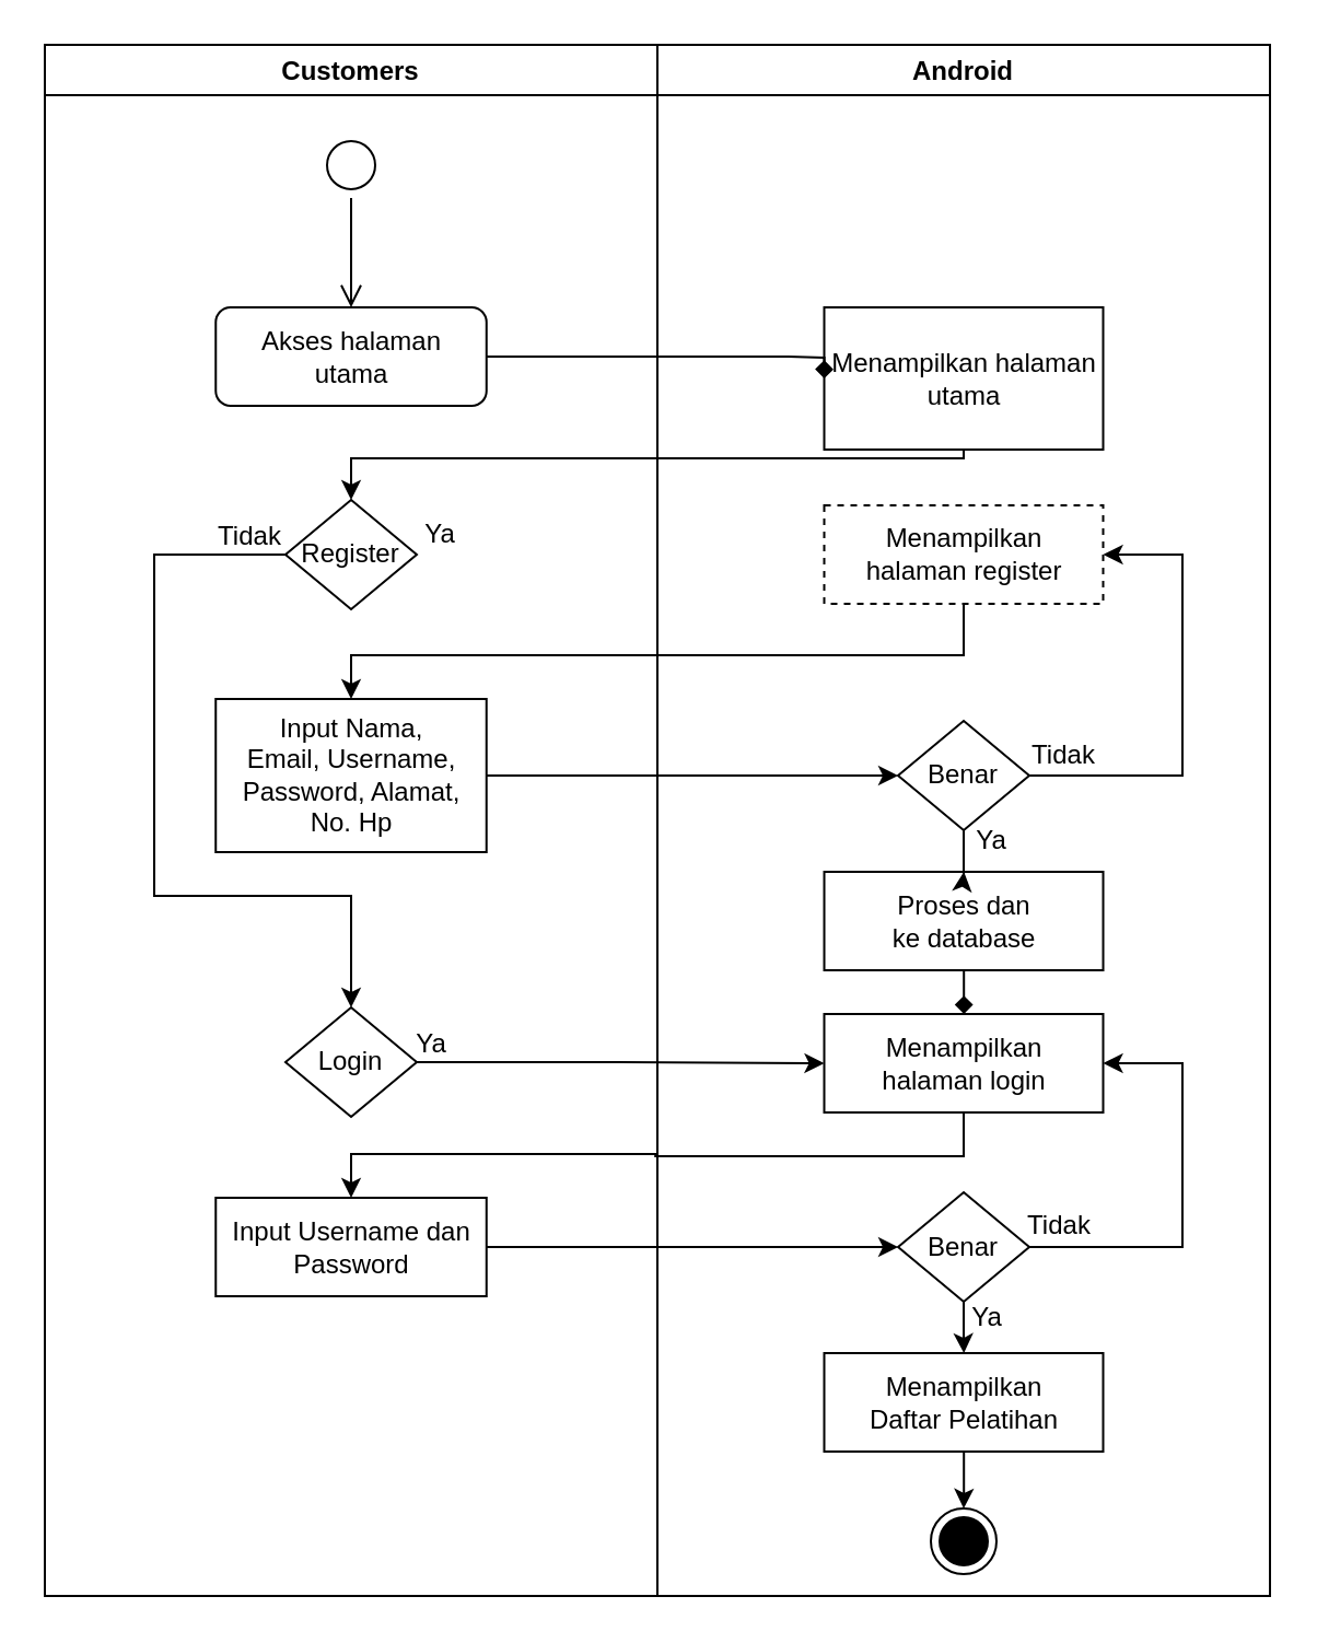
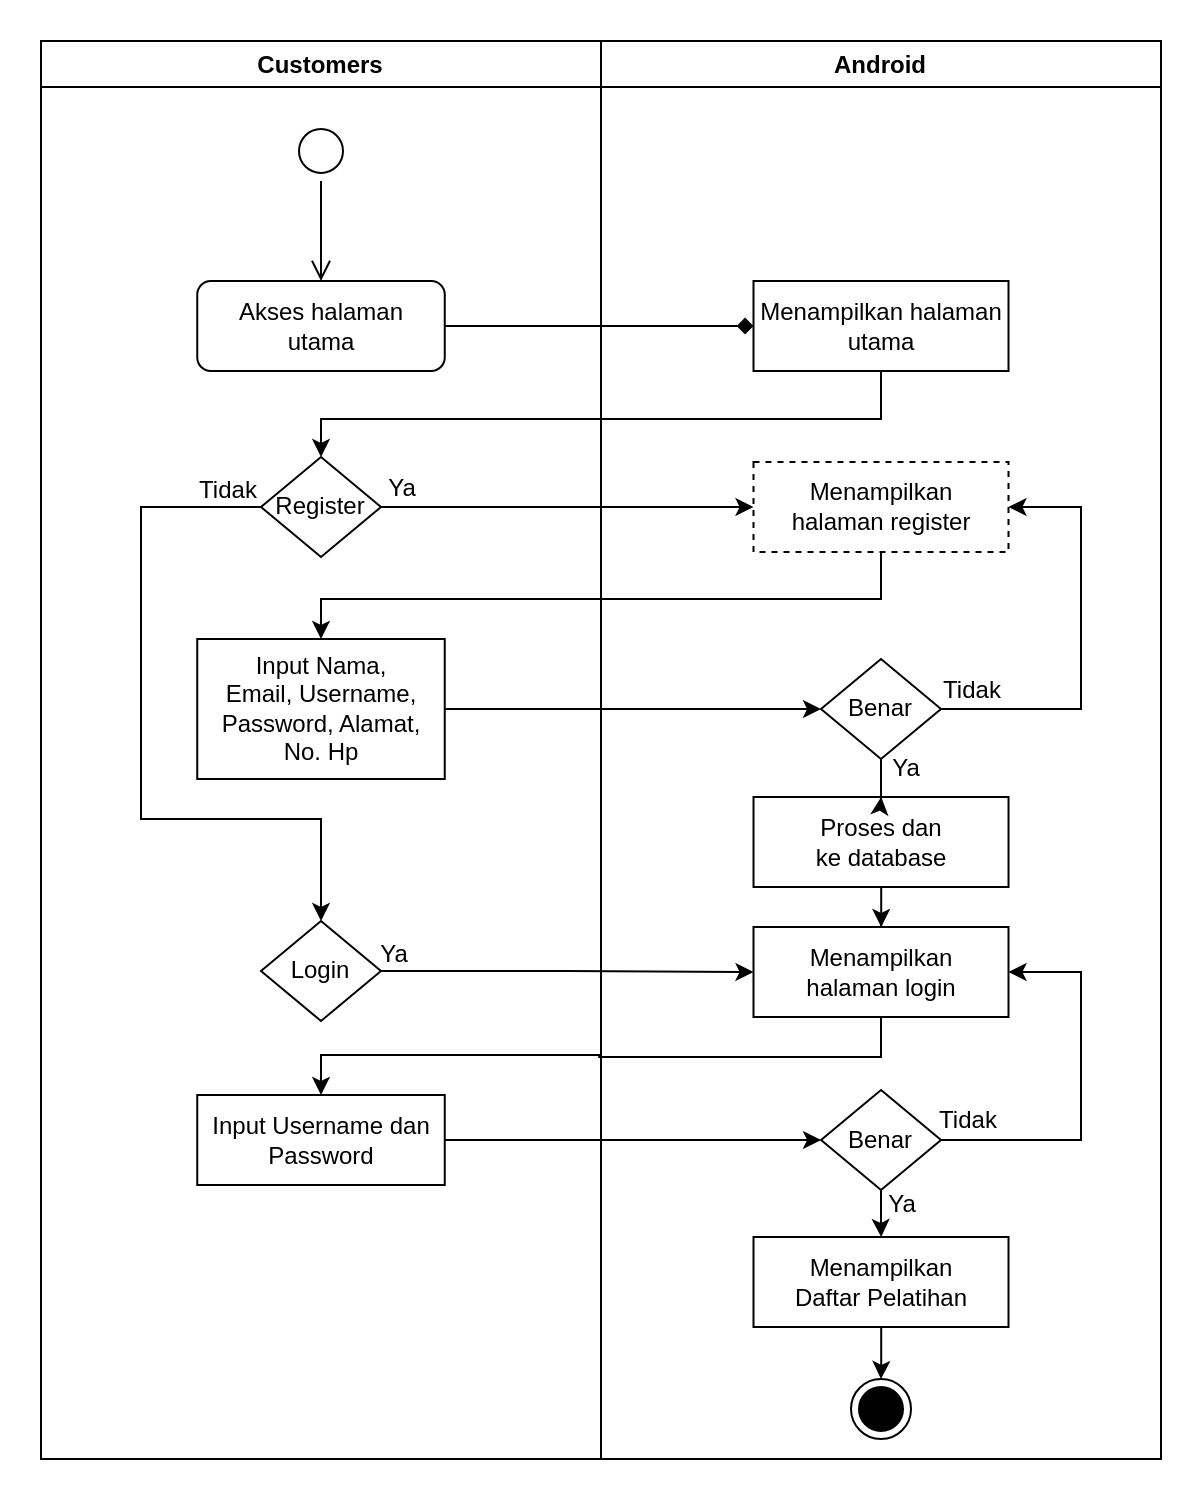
  <mxCell id="0" />
  <mxCell id="1" parent="0" />
  <mxCell id="2" style="edgeStyle=orthogonalEdgeStyle;rounded=0;orthogonalLoop=1;jettySize=auto;html=1;exitX=1;exitY=0.5;exitDx=0;exitDy=0;entryX=0;entryY=0.5;entryDx=0;entryDy=0;" parent="1" edge="1"><mxGeometry relative="1" as="geometry"><mxPoint x="406.25" y="512.5" as="targetPoint" /></mxGeometry></mxCell>
  <mxCell id="3" style="edgeStyle=orthogonalEdgeStyle;rounded=0;orthogonalLoop=1;jettySize=auto;html=1;exitX=1;exitY=0.5;exitDx=0;exitDy=0;entryX=0;entryY=0.5;entryDx=0;entryDy=0;" parent="1" edge="1"><mxGeometry relative="1" as="geometry"><mxPoint x="251.87" y="709.5" as="sourcePoint" /></mxGeometry></mxCell>
  <mxCell id="4" value="Android" style="swimlane;fillColor=none;" vertex="1" parent="1"><mxGeometry x="300" y="20" width="280" height="709" as="geometry" /></mxCell>
- <mxCell id="5" value="Menampilkan halaman&lt;br&gt;utama" style="html=1;strokeColor=#000000;fillColor=default;" vertex="1" parent="4"><mxGeometry x="76.25" y="120" width="127.5" height="65" as="geometry" /></mxCell>
+ <mxCell id="5" value="Menampilkan halaman&lt;br&gt;utama" style="html=1;strokeColor=#000000;fillColor=default;" vertex="1" parent="4"><mxGeometry x="76.25" y="120" width="127.5" height="45" as="geometry" /></mxCell>
  <mxCell id="6" value="" style="ellipse;html=1;shape=endState;fillColor=#000000;strokeColor=#000000;" vertex="1" parent="4"><mxGeometry x="125" y="669" width="30" height="30" as="geometry" /></mxCell>
  <mxCell id="7" value="Menampilkan &lt;br&gt;halaman register" style="html=1;strokeColor=#000000;fillColor=default;dashed=1;" vertex="1" parent="4"><mxGeometry x="76.25" y="210.5" width="127.5" height="45" as="geometry" /></mxCell>
- <mxCell id="8" style="edgeStyle=orthogonalEdgeStyle;rounded=0;orthogonalLoop=1;jettySize=auto;html=1;endArrow=diamond;" edge="1" parent="4" source="9" target="10"><mxGeometry relative="1" as="geometry" /></mxCell>
+ <mxCell id="8" style="edgeStyle=orthogonalEdgeStyle;rounded=0;orthogonalLoop=1;jettySize=auto;html=1;" edge="1" parent="4" source="9" target="10"><mxGeometry relative="1" as="geometry" /></mxCell>
  <mxCell id="9" value="Proses dan&lt;br&gt;ke database" style="html=1;strokeColor=#000000;fillColor=default;" vertex="1" parent="4"><mxGeometry x="76.26" y="378" width="127.5" height="45" as="geometry" /></mxCell>
  <mxCell id="10" value="Menampilkan &lt;br&gt;halaman login" style="html=1;strokeColor=#000000;fillColor=default;" vertex="1" parent="4"><mxGeometry x="76.25" y="443" width="127.5" height="45" as="geometry" /></mxCell>
  <mxCell id="11" style="edgeStyle=orthogonalEdgeStyle;rounded=0;orthogonalLoop=1;jettySize=auto;html=1;exitX=0.5;exitY=1;exitDx=0;exitDy=0;" edge="1" parent="4" source="15" target="13"><mxGeometry relative="1" as="geometry"><mxPoint x="140.0" y="647" as="sourcePoint" /></mxGeometry></mxCell>
  <mxCell id="12" style="edgeStyle=orthogonalEdgeStyle;rounded=0;orthogonalLoop=1;jettySize=auto;html=1;entryX=0.5;entryY=0;entryDx=0;entryDy=0;" edge="1" parent="4" source="13" target="6"><mxGeometry relative="1" as="geometry" /></mxCell>
  <mxCell id="13" value="Menampilkan&lt;br&gt;Daftar Pelatihan" style="html=1;strokeColor=#000000;fillColor=default;" vertex="1" parent="4"><mxGeometry x="76.25" y="598" width="127.5" height="45" as="geometry" /></mxCell>
  <mxCell id="14" style="edgeStyle=orthogonalEdgeStyle;rounded=0;orthogonalLoop=1;jettySize=auto;html=1;entryX=1;entryY=0.5;entryDx=0;entryDy=0;exitX=1;exitY=0.5;exitDx=0;exitDy=0;" edge="1" parent="4" source="15" target="10"><mxGeometry relative="1" as="geometry"><mxPoint x="210" y="569" as="sourcePoint" /><Array as="points"><mxPoint x="170" y="549" /><mxPoint x="240" y="549" /><mxPoint x="240" y="466" /></Array></mxGeometry></mxCell>
  <mxCell id="15" value="Benar" style="rhombus;whiteSpace=wrap;html=1;" vertex="1" parent="4"><mxGeometry x="110.02" y="524.5" width="59.99" height="50" as="geometry" /></mxCell>
  <mxCell id="16" style="edgeStyle=orthogonalEdgeStyle;rounded=0;orthogonalLoop=1;jettySize=auto;html=1;entryX=1;entryY=0.5;entryDx=0;entryDy=0;exitX=1;exitY=0.5;exitDx=0;exitDy=0;" edge="1" parent="4" source="18" target="7"><mxGeometry relative="1" as="geometry"><Array as="points"><mxPoint x="240" y="334" /><mxPoint x="240" y="233" /></Array></mxGeometry></mxCell>
  <mxCell id="17" style="edgeStyle=orthogonalEdgeStyle;rounded=0;orthogonalLoop=1;jettySize=auto;html=1;" edge="1" parent="4" source="18" target="9"><mxGeometry relative="1" as="geometry" /></mxCell>
  <mxCell id="18" value="Benar" style="rhombus;whiteSpace=wrap;html=1;" vertex="1" parent="4"><mxGeometry x="110.0" y="309" width="59.99" height="50" as="geometry" /></mxCell>
  <mxCell id="19" value="Ya" style="text;html=1;strokeColor=none;fillColor=none;align=center;verticalAlign=middle;whiteSpace=wrap;rounded=0;" vertex="1" parent="4"><mxGeometry x="123" y="349" width="60" height="30" as="geometry" /></mxCell>
  <mxCell id="20" value="Ya" style="text;html=1;strokeColor=none;fillColor=none;align=center;verticalAlign=middle;whiteSpace=wrap;rounded=0;" vertex="1" parent="4"><mxGeometry x="120.99" y="567" width="60" height="30" as="geometry" /></mxCell>
  <mxCell id="21" value="Tidak" style="text;html=1;strokeColor=none;fillColor=none;align=center;verticalAlign=middle;whiteSpace=wrap;rounded=0;" vertex="1" parent="4"><mxGeometry x="155.99" y="310" width="60" height="30" as="geometry" /></mxCell>
  <mxCell id="22" value="Tidak" style="text;html=1;strokeColor=none;fillColor=none;align=center;verticalAlign=middle;whiteSpace=wrap;rounded=0;" vertex="1" parent="4"><mxGeometry x="154.01" y="525" width="60" height="30" as="geometry" /></mxCell>
  <mxCell id="23" value="Customers" style="swimlane;fillColor=none;startSize=23;" vertex="1" parent="1"><mxGeometry x="20" y="20" width="280" height="709" as="geometry" /></mxCell>
  <mxCell id="24" value="" style="ellipse;html=1;shape=startState;fillColor=default;strokeColor=#000000;" vertex="1" parent="23"><mxGeometry x="125" y="40" width="30" height="30" as="geometry" /></mxCell>
  <mxCell id="25" value="" style="edgeStyle=orthogonalEdgeStyle;html=1;verticalAlign=bottom;endArrow=open;endSize=8;strokeColor=#000000;rounded=0;" edge="1" parent="23" source="24"><mxGeometry relative="1" as="geometry"><mxPoint x="140" y="120" as="targetPoint" /></mxGeometry></mxCell>
  <mxCell id="26" value="Akses halaman&lt;br&gt;utama" style="html=1;strokeColor=#000000;fillColor=default;rounded=1;" vertex="1" parent="23"><mxGeometry x="78.13" y="120" width="123.75" height="45" as="geometry" /></mxCell>
  <mxCell id="27" style="edgeStyle=orthogonalEdgeStyle;rounded=0;orthogonalLoop=1;jettySize=auto;html=1;exitX=0;exitY=0.5;exitDx=0;exitDy=0;entryX=0.5;entryY=0;entryDx=0;entryDy=0;" edge="1" parent="23" source="28" target="30"><mxGeometry relative="1" as="geometry"><Array as="points"><mxPoint x="50" y="233" /><mxPoint x="50" y="389" /><mxPoint x="140" y="389" /></Array></mxGeometry></mxCell>
  <mxCell id="28" value="Register" style="rhombus;whiteSpace=wrap;html=1;" vertex="1" parent="23"><mxGeometry x="110" y="208" width="59.99" height="50" as="geometry" /></mxCell>
  <mxCell id="29" value="Input Nama,&lt;br&gt;Email, Username,&lt;br&gt;Password, Alamat,&lt;br&gt;No. Hp" style="html=1;strokeColor=#000000;fillColor=default;" vertex="1" parent="23"><mxGeometry x="78.12" y="299" width="123.75" height="70" as="geometry" /></mxCell>
  <mxCell id="30" value="Login" style="rhombus;whiteSpace=wrap;html=1;" vertex="1" parent="23"><mxGeometry x="110.0" y="440" width="59.99" height="50" as="geometry" /></mxCell>
  <mxCell id="31" value="Input Username dan&lt;br&gt;Password" style="html=1;strokeColor=#000000;fillColor=default;" vertex="1" parent="23"><mxGeometry x="78.13" y="527" width="123.75" height="45" as="geometry" /></mxCell>
  <mxCell id="32" value="Ya" style="text;html=1;strokeColor=none;fillColor=none;align=center;verticalAlign=middle;whiteSpace=wrap;rounded=0;" vertex="1" parent="23"><mxGeometry x="150.99" y="209" width="60" height="30" as="geometry" /></mxCell>
  <mxCell id="33" value="Ya" style="text;html=1;strokeColor=none;fillColor=none;align=center;verticalAlign=middle;whiteSpace=wrap;rounded=0;" vertex="1" parent="23"><mxGeometry x="146.99" y="442" width="60" height="30" as="geometry" /></mxCell>
  <mxCell id="34" value="Tidak" style="text;html=1;strokeColor=none;fillColor=none;align=center;verticalAlign=middle;whiteSpace=wrap;rounded=0;" vertex="1" parent="23"><mxGeometry x="64" y="210" width="60" height="30" as="geometry" /></mxCell>
  <mxCell id="35" style="edgeStyle=orthogonalEdgeStyle;rounded=0;orthogonalLoop=1;jettySize=auto;html=1;exitX=1;exitY=0.5;exitDx=0;exitDy=0;strokeColor=#000000;entryX=0;entryY=0.5;entryDx=0;entryDy=0;endArrow=diamond;" edge="1" parent="1" source="26" target="5"><mxGeometry relative="1" as="geometry"><mxPoint x="420" y="85" as="targetPoint" /><Array as="points"><mxPoint x="360" y="163" /><mxPoint x="370" y="163" /></Array></mxGeometry></mxCell>
  <mxCell id="36" style="edgeStyle=orthogonalEdgeStyle;rounded=0;orthogonalLoop=1;jettySize=auto;html=1;exitX=0.5;exitY=1;exitDx=0;exitDy=0;strokeColor=#000000;entryX=0.5;entryY=0;entryDx=0;entryDy=0;" edge="1" parent="1" source="5" target="28"><mxGeometry relative="1" as="geometry"><Array as="points"><mxPoint x="440" y="209" /><mxPoint x="160" y="209" /></Array><mxPoint x="440" y="250" as="targetPoint" /></mxGeometry></mxCell>
+ <mxCell id="37" style="edgeStyle=orthogonalEdgeStyle;rounded=0;orthogonalLoop=1;jettySize=auto;html=1;exitX=1;exitY=0.5;exitDx=0;exitDy=0;entryX=0;entryY=0.5;entryDx=0;entryDy=0;" edge="1" parent="1" source="28" target="7"><mxGeometry relative="1" as="geometry" /></mxCell>
  <mxCell id="38" style="edgeStyle=orthogonalEdgeStyle;rounded=0;orthogonalLoop=1;jettySize=auto;html=1;exitX=0.5;exitY=1;exitDx=0;exitDy=0;entryX=0.5;entryY=0;entryDx=0;entryDy=0;" edge="1" parent="1" source="7" target="29"><mxGeometry relative="1" as="geometry"><Array as="points"><mxPoint x="440" y="299" /><mxPoint x="160" y="299" /></Array></mxGeometry></mxCell>
  <mxCell id="39" style="edgeStyle=orthogonalEdgeStyle;rounded=0;orthogonalLoop=1;jettySize=auto;html=1;exitX=1;exitY=0.5;exitDx=0;exitDy=0;entryX=0;entryY=0.5;entryDx=0;entryDy=0;" edge="1" parent="1" source="29" target="18"><mxGeometry relative="1" as="geometry" /></mxCell>
  <mxCell id="40" style="edgeStyle=orthogonalEdgeStyle;rounded=0;orthogonalLoop=1;jettySize=auto;html=1;exitX=1;exitY=0.5;exitDx=0;exitDy=0;entryX=0;entryY=0.5;entryDx=0;entryDy=0;" edge="1" parent="1" source="30" target="10"><mxGeometry relative="1" as="geometry" /></mxCell>
  <mxCell id="41" style="edgeStyle=orthogonalEdgeStyle;rounded=0;orthogonalLoop=1;jettySize=auto;html=1;exitX=0.5;exitY=1;exitDx=0;exitDy=0;entryX=0.5;entryY=0;entryDx=0;entryDy=0;" edge="1" parent="1" source="10" target="31"><mxGeometry relative="1" as="geometry" /></mxCell>
  <mxCell id="42" style="edgeStyle=orthogonalEdgeStyle;rounded=0;orthogonalLoop=1;jettySize=auto;html=1;exitX=1;exitY=0.5;exitDx=0;exitDy=0;entryX=0;entryY=0.5;entryDx=0;entryDy=0;" edge="1" parent="1" source="31" target="15"><mxGeometry relative="1" as="geometry"><mxPoint x="376.25" y="644.5" as="targetPoint" /></mxGeometry></mxCell>
